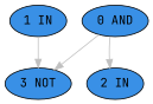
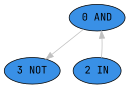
  digraph {
    fontname="JetBrains Mono"
    node [fillcolor="#3990e6" fontname="JetBrains Mono" style=filled]
    edge [color=gray fontname="JetBrains Mono"]
    "0 AND"
    "3 NOT"
-   "1 IN"
    "2 IN"
    "0 AND" -> "3 NOT"
-   "1 IN" -> "3 NOT"
-   "0 AND" -> "2 IN"
+   "2 IN" -> "0 AND"
  }
